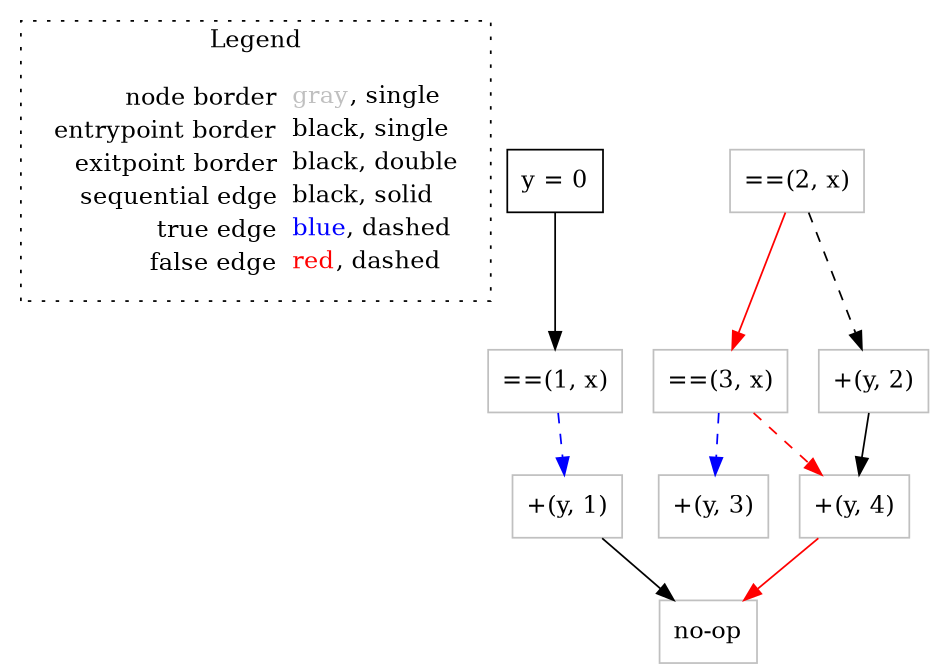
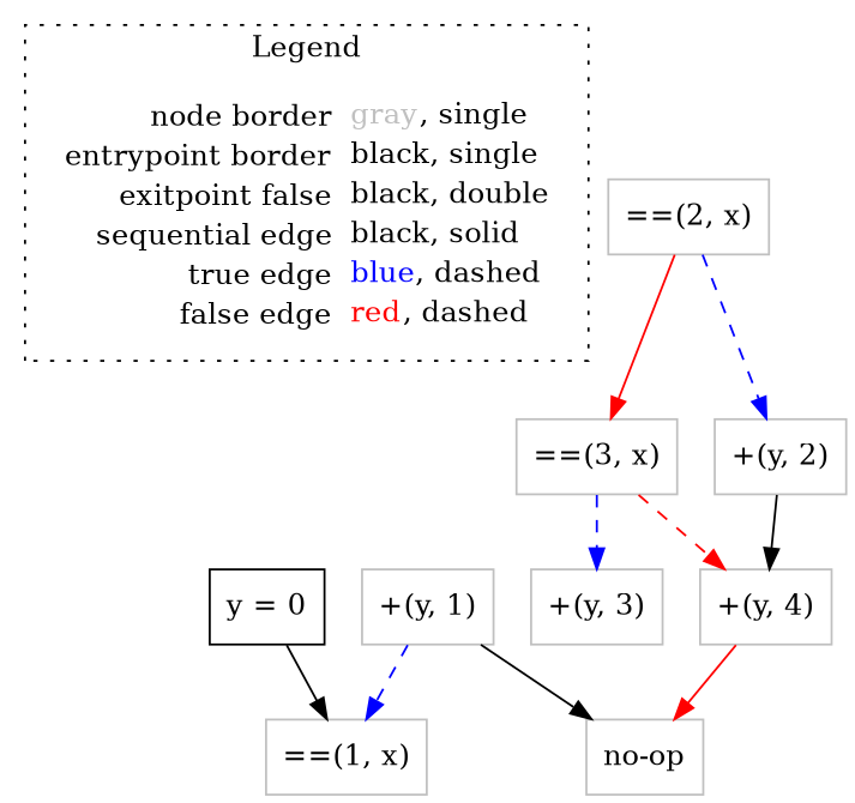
  digraph {
    node [shape=rect color=gray]
    edge [color=black]
-   n1 [label=<<table border="0" cellpadding="2" cellspacing="0" cellborder="0"><tr><td align="right">node border&nbsp;</td><td align="left"><font color="gray">gray</font>, single</td></tr><tr><td align="right">entrypoint border&nbsp;</td><td align="left"><font color="black">black</font>, single</td></tr><tr><td align="right">exitpoint border&nbsp;</td><td align="left"><font color="black">black</font>, double</td></tr><tr><td align="right">sequential edge&nbsp;</td><td align="left"><font color="black">black</font>, solid</td></tr><tr><td align="right">true edge&nbsp;</td><td align="left"><font color="blue">blue</font>, dashed</td></tr><tr><td align="right">false edge&nbsp;</td><td align="left"><font color="red">red</font>, dashed</td></tr></table>> shape=plaintext color=""]
+   n1 [label=<<table border="0" cellpadding="2" cellspacing="0" cellborder="0"><tr><td align="right">node border&nbsp;</td><td align="left"><font color="gray">gray</font>, single</td></tr><tr><td align="right">entrypoint border&nbsp;</td><td align="left"><font color="black">black</font>, single</td></tr><tr><td align="right">exitpoint false&nbsp;</td><td align="left"><font color="black">black</font>, double</td></tr><tr><td align="right">sequential edge&nbsp;</td><td align="left"><font color="black">black</font>, solid</td></tr><tr><td align="right">true edge&nbsp;</td><td align="left"><font color="blue">blue</font>, dashed</td></tr><tr><td align="right">false edge&nbsp;</td><td align="left"><font color="red">red</font>, dashed</td></tr></table>> shape=plaintext color=""]
    n2 [color=black label=<y = 0>]
    n3 [label=<==(1, x)>]
    n4 [label=<+(y, 1)>]
    n5 [label=<==(3, x)>]
    n6 [label=<+(y, 3)>]
    n7 [label=<+(y, 4)>]
    n8 [label=<no-op>]
    n9 [label=<==(2, x)>]
    n10 [label=<+(y, 2)>]
    subgraph cluster_1 {
      label=Legend
      style=dotted
      n1
    }
    n2 -> n3
-   n3 -> n4 [color=blue style=dashed]
+   n4 -> n3 [color=blue style=dashed]
    n4 -> n8
    n5 -> n6 [color=blue style=dashed]
    n5 -> n7 [color=red style=dashed]
    n7 -> n8 [color=red]
    n9 -> n5 [color=red style=solid]
-   n9 -> n10 [style=dashed]
+   n9 -> n10 [color=blue style=dashed]
    n10 -> n7
  }
